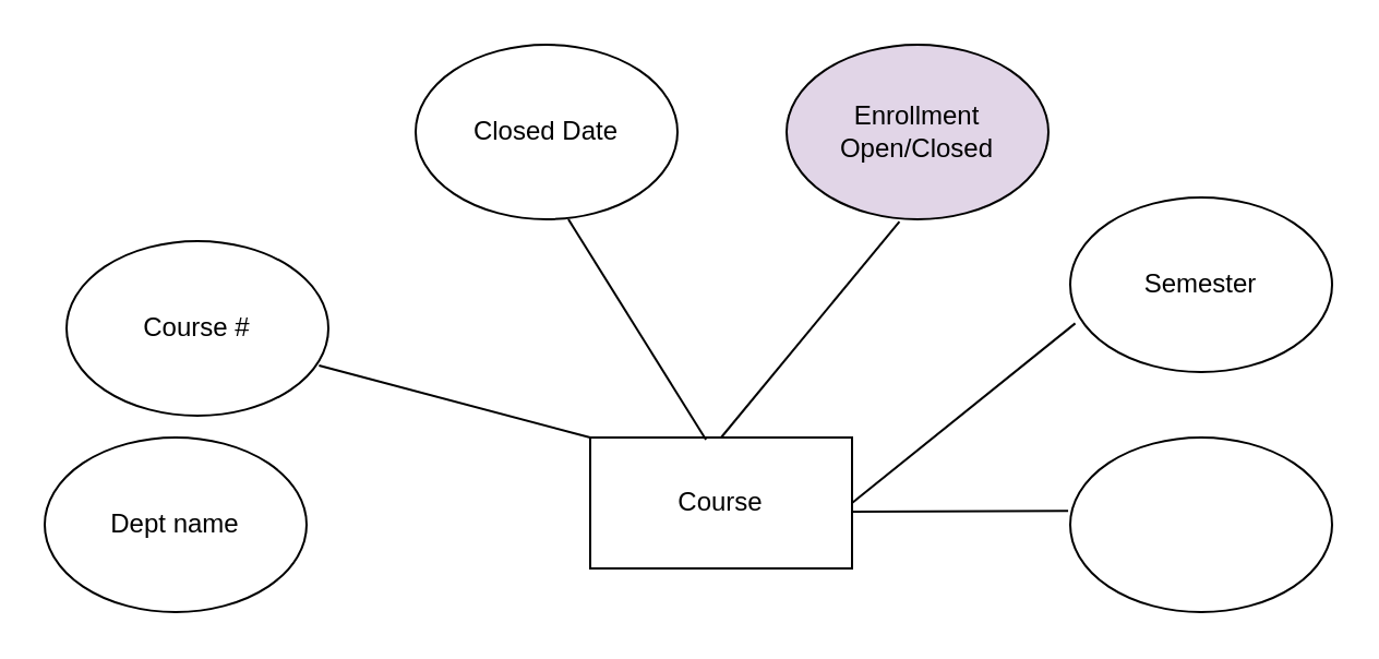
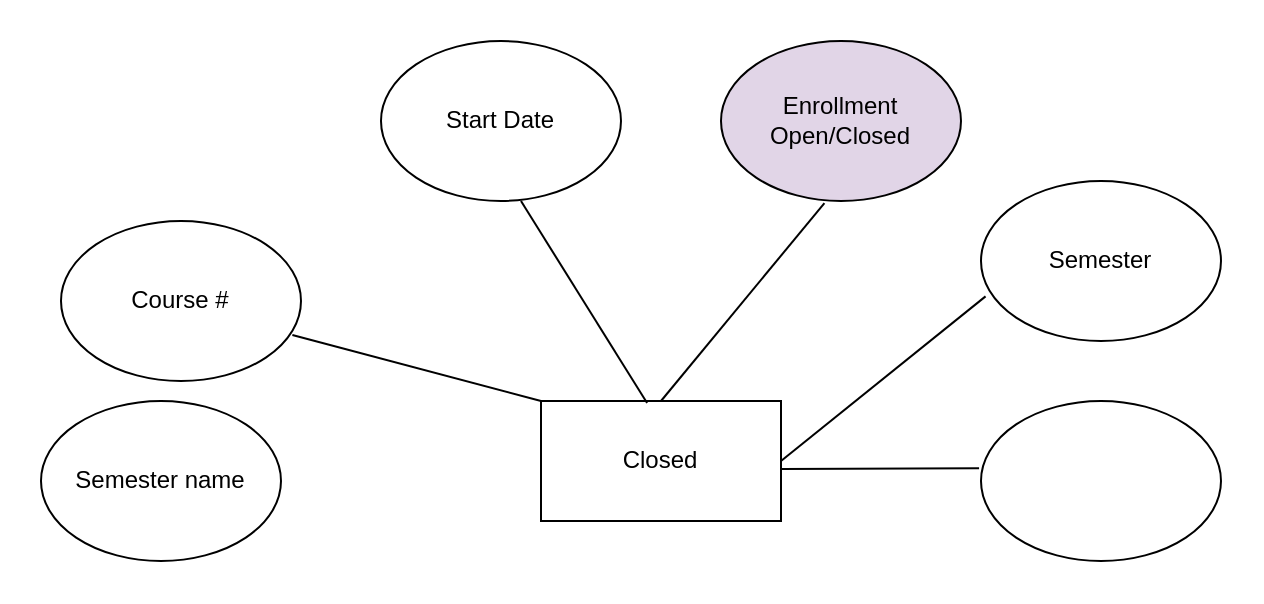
  <mxCell id="0" />
  <mxCell id="1" parent="0" />
- <mxCell id="2" value="Course" style="rounded=0;whiteSpace=wrap;html=1;" vertex="1" parent="1"><mxGeometry x="270" y="200" width="120" height="60" as="geometry" /></mxCell>
- <mxCell id="3" value="Dept name" style="ellipse;whiteSpace=wrap;html=1;" vertex="1" parent="1"><mxGeometry x="20" y="200" width="120" height="80" as="geometry" /></mxCell>
+ <mxCell id="2" value="Closed" style="rounded=0;whiteSpace=wrap;html=1;" vertex="1" parent="1"><mxGeometry x="270" y="200" width="120" height="60" as="geometry" /></mxCell>
+ <mxCell id="3" value="Semester name" style="ellipse;whiteSpace=wrap;html=1;" vertex="1" parent="1"><mxGeometry x="20" y="200" width="120" height="80" as="geometry" /></mxCell>
  <mxCell id="4" value="Course #" style="ellipse;whiteSpace=wrap;html=1;" vertex="1" parent="1"><mxGeometry x="30" y="110" width="120" height="80" as="geometry" /></mxCell>
- <mxCell id="5" value="Closed Date" style="ellipse;whiteSpace=wrap;html=1;" vertex="1" parent="1"><mxGeometry x="190" y="20" width="120" height="80" as="geometry" /></mxCell>
+ <mxCell id="5" value="Start Date" style="ellipse;whiteSpace=wrap;html=1;" vertex="1" parent="1"><mxGeometry x="190" y="20" width="120" height="80" as="geometry" /></mxCell>
  <mxCell id="6" value="Enrollment&lt;br&gt;Open/Closed" style="ellipse;whiteSpace=wrap;html=1;fillColor=#e1d5e7;" vertex="1" parent="1"><mxGeometry x="360" y="20" width="120" height="80" as="geometry" /></mxCell>
  <mxCell id="7" value="" style="ellipse;whiteSpace=wrap;html=1;" vertex="1" parent="1"><mxGeometry x="490" y="200" width="120" height="80" as="geometry" /></mxCell>
  <mxCell id="8" value="Semester" style="ellipse;whiteSpace=wrap;html=1;" vertex="1" parent="1"><mxGeometry x="490" y="90" width="120" height="80" as="geometry" /></mxCell>
  <mxCell id="9" value="" style="endArrow=none;html=1;entryX=0.431;entryY=1.013;entryDx=0;entryDy=0;exitX=0.5;exitY=0;exitDx=0;exitDy=0;entryPerimeter=0;" edge="1" parent="1" source="2" target="6"><mxGeometry width="50" height="50" relative="1" as="geometry"><mxPoint x="290" y="110" as="sourcePoint" /><mxPoint x="420" y="100" as="targetPoint" /></mxGeometry></mxCell>
  <mxCell id="10" value="" style="endArrow=none;html=1;entryX=0.019;entryY=0.721;entryDx=0;entryDy=0;exitX=1;exitY=0.5;exitDx=0;exitDy=0;entryPerimeter=0;" edge="1" parent="1" source="2" target="8"><mxGeometry width="50" height="50" relative="1" as="geometry"><mxPoint x="390" y="170" as="sourcePoint" /><mxPoint x="520" y="160" as="targetPoint" /></mxGeometry></mxCell>
  <mxCell id="11" value="" style="endArrow=none;html=1;entryX=0.442;entryY=0.017;entryDx=0;entryDy=0;entryPerimeter=0;" edge="1" parent="1" target="2"><mxGeometry width="50" height="50" relative="1" as="geometry"><mxPoint x="260" y="100" as="sourcePoint" /><mxPoint x="390" y="90" as="targetPoint" /></mxGeometry></mxCell>
  <mxCell id="12" value="" style="endArrow=none;html=1;entryX=0;entryY=0;entryDx=0;entryDy=0;exitX=0.964;exitY=0.713;exitDx=0;exitDy=0;exitPerimeter=0;" edge="1" parent="1" source="4" target="2"><mxGeometry width="50" height="50" relative="1" as="geometry"><mxPoint x="130" y="150" as="sourcePoint" /><mxPoint x="260" y="140" as="targetPoint" /></mxGeometry></mxCell>
  <mxCell id="13" value="" style="endArrow=none;html=1;entryX=-0.008;entryY=0.421;entryDx=0;entryDy=0;entryPerimeter=0;" edge="1" parent="1" target="7"><mxGeometry width="50" height="50" relative="1" as="geometry"><mxPoint x="390" y="234" as="sourcePoint" /><mxPoint x="520" y="225" as="targetPoint" /></mxGeometry></mxCell>
